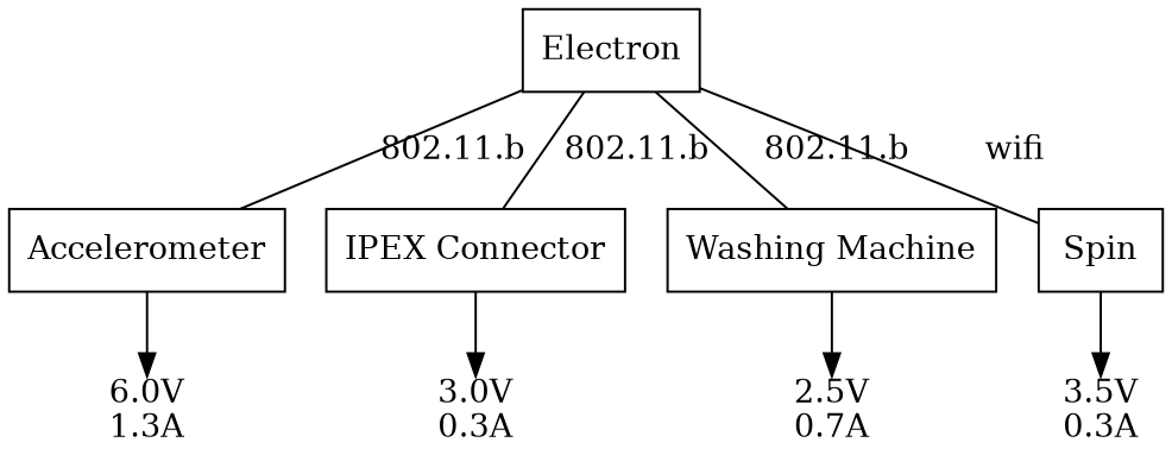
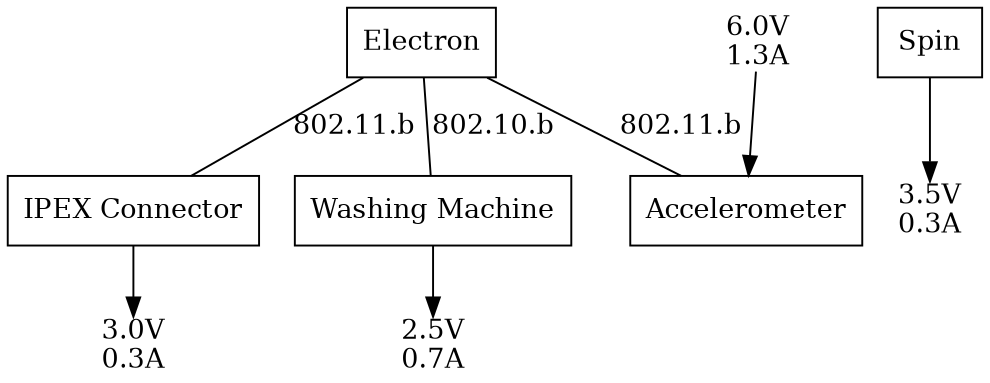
  digraph {
    splines=line
    node [shape=rectangle]
    n1 [label=Electron]
    n2 [label=Accelerometer]
    n3 [label="IPEX Connector"]
    n4 [label="Washing Machine"]
    n5 [label=Spin]
    n6 [label="6.0V\n1.3A" shape=plain]
    n7 [label="3.0V\n0.3A" shape=plain]
    n8 [label="2.5V\n0.7A" shape=plain]
    n9 [label="3.5V\n0.3A" shape=plain]
    n1 -> n2 [dir=none label=" 802.11.b"]
    n1 -> n3 [dir=none label=" 802.11.b"]
-   n1 -> n4 [dir=none label=" 802.11.b"]
-   n1 -> n5 [dir=none label=" wifi"]
-   n2 -> n6
+   n1 -> n4 [dir=none label=" 802.10.b"]
+   n6 -> n2
    n3 -> n7
    n4 -> n8
    n5 -> n9
  }
